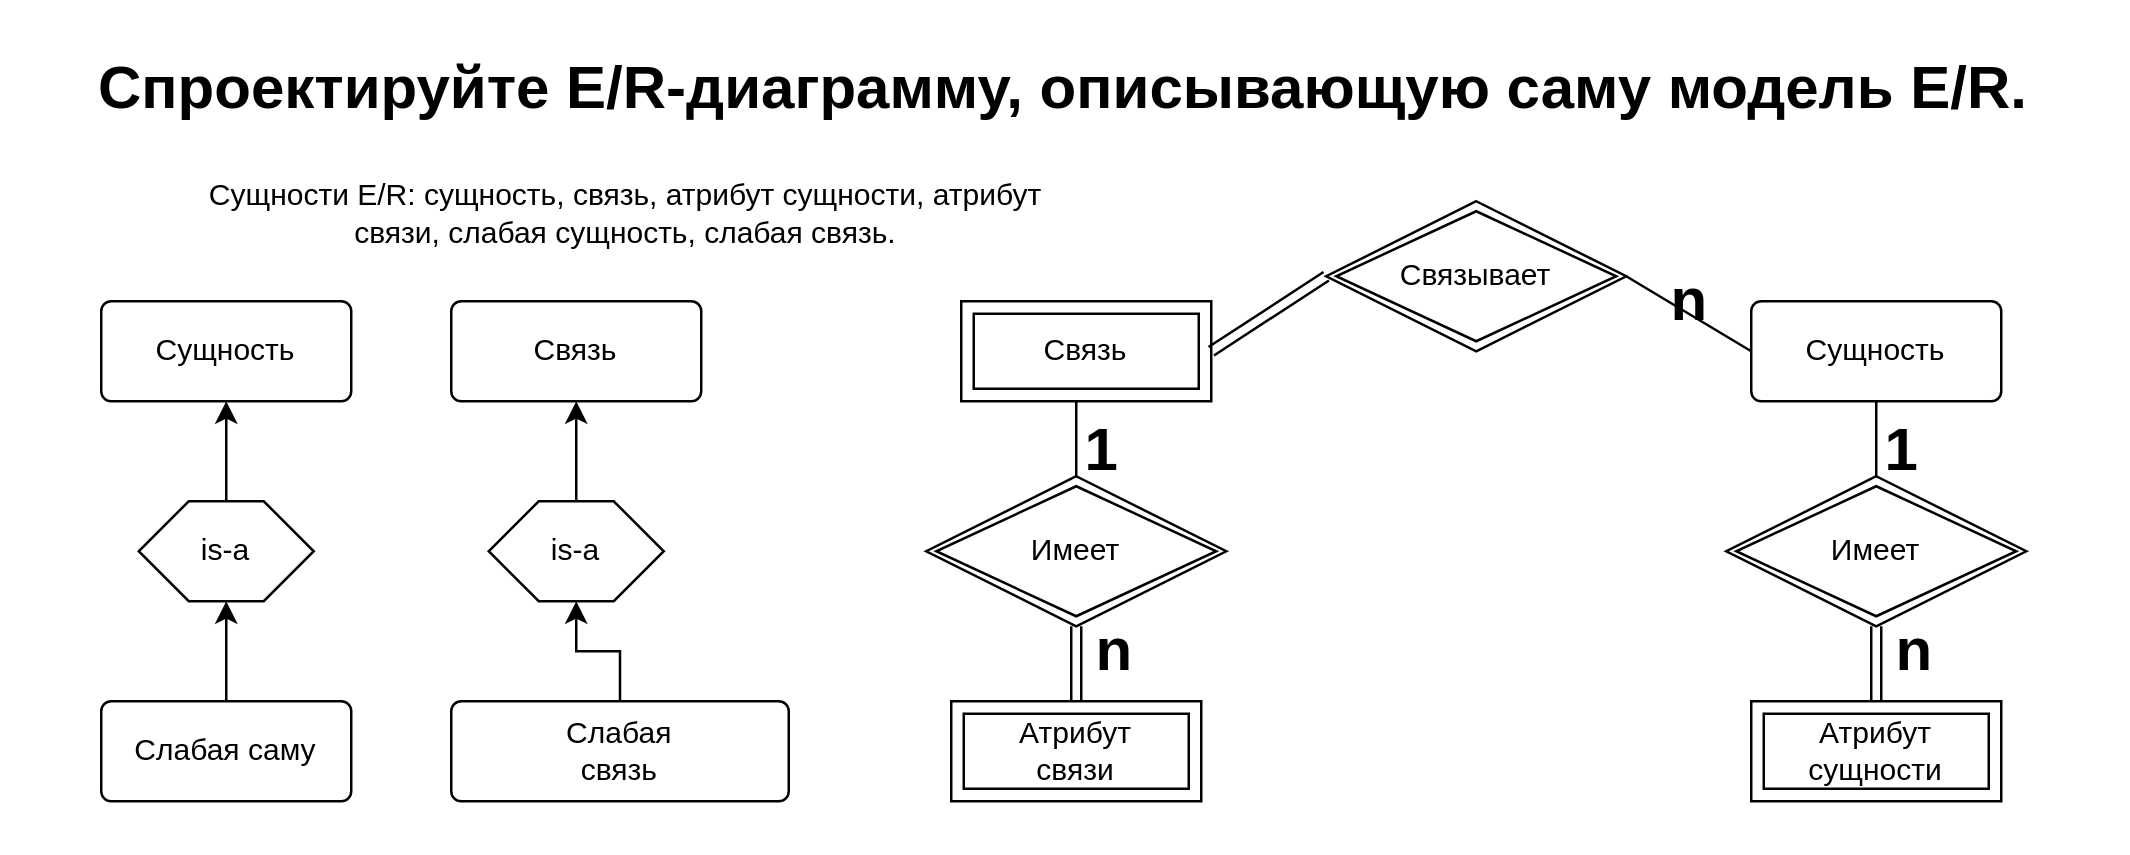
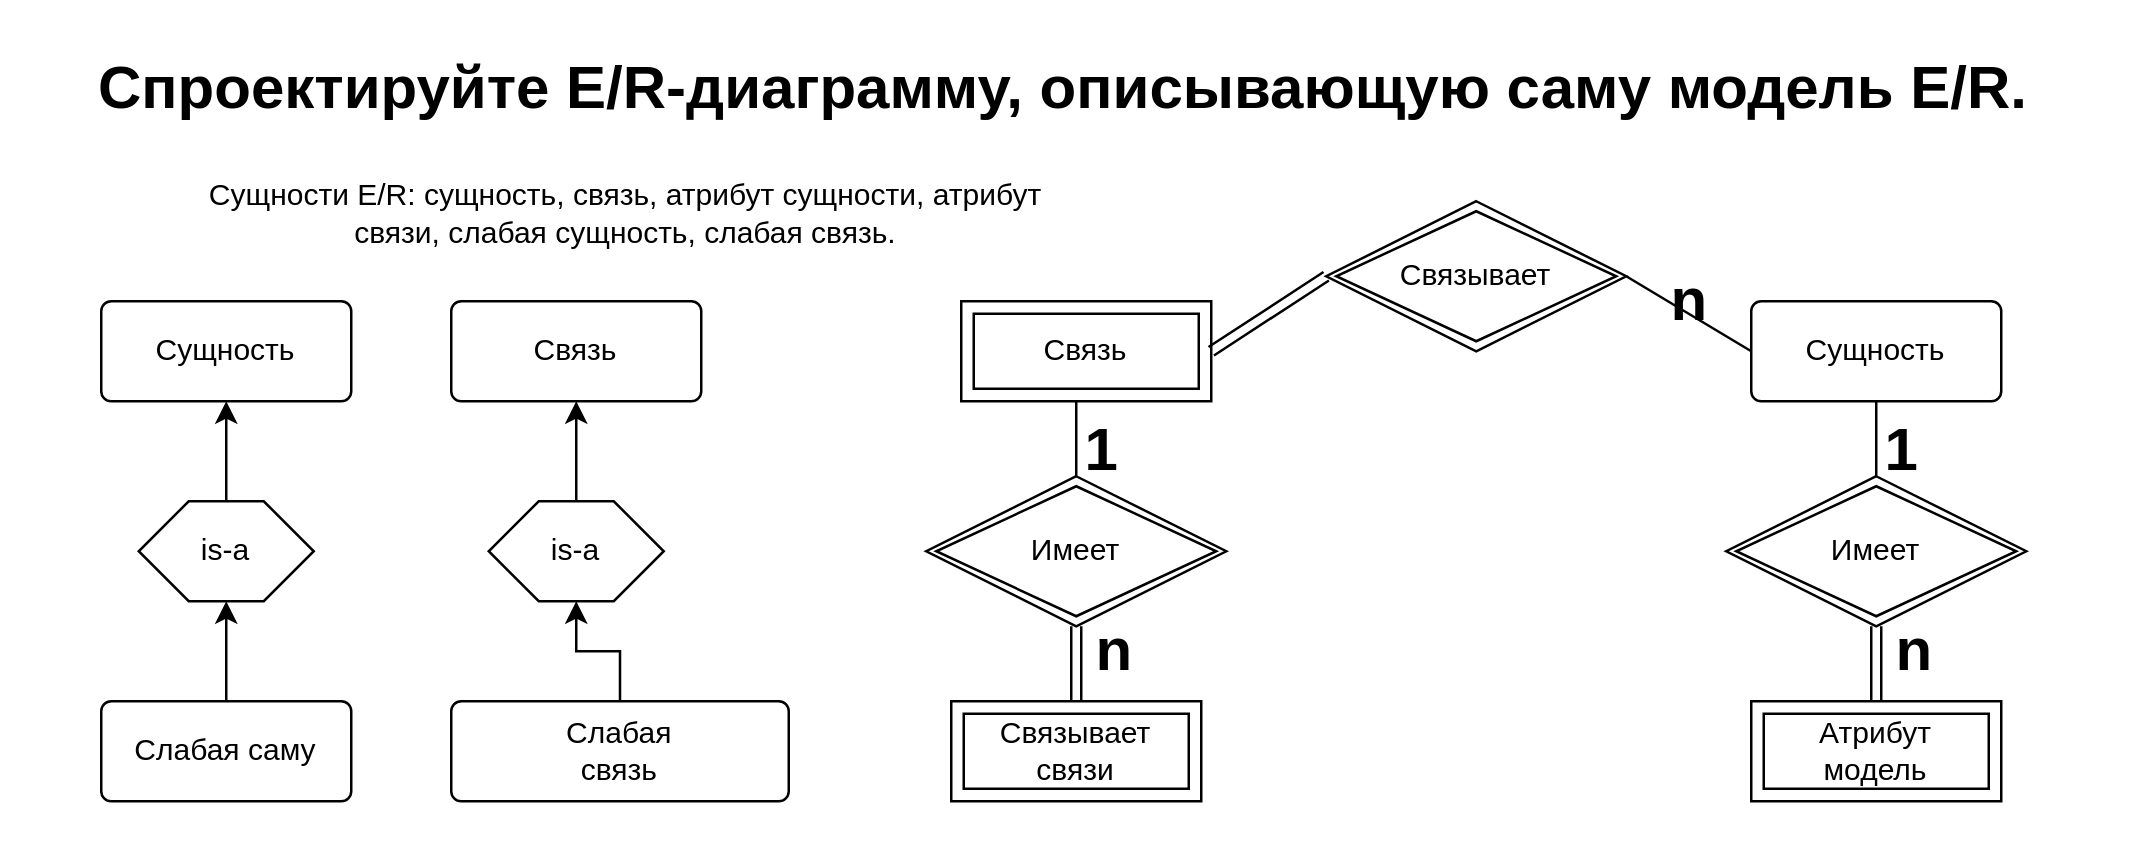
  <mxCell id="0" />
  <mxCell id="1" parent="0" />
  <mxCell id="2" style="edgeStyle=orthogonalEdgeStyle;rounded=0;orthogonalLoop=1;jettySize=auto;html=1;exitX=0.5;exitY=0;exitDx=0;exitDy=0;entryX=0.5;entryY=1;entryDx=0;entryDy=0;" edge="1" parent="1" source="3" target="8"><mxGeometry relative="1" as="geometry" /></mxCell>
  <mxCell id="3" value="Слабая саму" style="rounded=1;arcSize=10;whiteSpace=wrap;html=1;align=center;" vertex="1" parent="1"><mxGeometry x="40" y="280" width="100" height="40" as="geometry" /></mxCell>
  <mxCell id="4" value="Сущность" style="rounded=1;arcSize=10;whiteSpace=wrap;html=1;align=center;" vertex="1" parent="1"><mxGeometry x="40" y="120" width="100" height="40" as="geometry" /></mxCell>
  <mxCell id="5" value="&lt;h1&gt;Спроектируйте E/R-диаграмму, описывающую саму модель E/R.&lt;/h1&gt;" style="text;html=1;align=center;verticalAlign=middle;whiteSpace=wrap;rounded=0;" vertex="1" parent="1"><mxGeometry y="20" width="810" height="30" as="geometry" x="20" /></mxCell>
  <mxCell id="6" value="&lt;p class=&quot;MsoNormal&quot;&gt;Сущности E/R: сущность, связь, атрибут сущности, атрибут&lt;br&gt;связи, слабая сущность, слабая связь.&lt;/p&gt;" style="text;html=1;align=center;verticalAlign=middle;whiteSpace=wrap;rounded=0;" vertex="1" parent="1"><mxGeometry y="70" width="460" height="30" as="geometry" x="20" /></mxCell>
  <mxCell id="7" style="edgeStyle=orthogonalEdgeStyle;rounded=0;orthogonalLoop=1;jettySize=auto;html=1;exitX=0.5;exitY=0;exitDx=0;exitDy=0;entryX=0.5;entryY=1;entryDx=0;entryDy=0;" edge="1" parent="1" source="8" target="4"><mxGeometry relative="1" as="geometry" /></mxCell>
  <mxCell id="8" value="is-a" style="shape=hexagon;perimeter=hexagonPerimeter2;whiteSpace=wrap;html=1;fixedSize=1;" vertex="1" parent="1"><mxGeometry x="55" y="200" width="70" height="40" as="geometry" /></mxCell>
  <mxCell id="9" value="Сущность" style="rounded=1;arcSize=10;whiteSpace=wrap;html=1;align=center;" vertex="1" parent="1"><mxGeometry x="700" y="120" width="100" height="40" as="geometry" /></mxCell>
  <mxCell id="10" value="Имеет" style="shape=rhombus;double=1;perimeter=rhombusPerimeter;whiteSpace=wrap;html=1;align=center;" vertex="1" parent="1"><mxGeometry x="690" y="190" width="120" height="60" as="geometry" /></mxCell>
- <mxCell id="11" value="Атрибут&lt;div&gt;сущности&lt;/div&gt;" style="shape=ext;margin=3;double=1;whiteSpace=wrap;html=1;align=center;" vertex="1" parent="1"><mxGeometry x="700" y="280" width="100" height="40" as="geometry" /></mxCell>
+ <mxCell id="11" value="Атрибут&lt;div&gt;модель&lt;/div&gt;" style="shape=ext;margin=3;double=1;whiteSpace=wrap;html=1;align=center;" vertex="1" parent="1"><mxGeometry x="700" y="280" width="100" height="40" as="geometry" /></mxCell>
  <mxCell id="12" style="edgeStyle=orthogonalEdgeStyle;rounded=0;orthogonalLoop=1;jettySize=auto;html=1;exitX=0.5;exitY=0;exitDx=0;exitDy=0;entryX=0.5;entryY=1;entryDx=0;entryDy=0;" edge="1" parent="1" source="13" target="16"><mxGeometry relative="1" as="geometry" /></mxCell>
  <mxCell id="13" value="Слабая&lt;div&gt;связь&lt;/div&gt;" style="rounded=1;arcSize=10;whiteSpace=wrap;html=1;align=center;" vertex="1" parent="1"><mxGeometry x="180" y="280" width="135" height="40" as="geometry" /></mxCell>
  <mxCell id="14" value="Связь" style="rounded=1;arcSize=10;whiteSpace=wrap;html=1;align=center;" vertex="1" parent="1"><mxGeometry x="180" y="120" width="100" height="40" as="geometry" /></mxCell>
  <mxCell id="15" style="edgeStyle=orthogonalEdgeStyle;rounded=0;orthogonalLoop=1;jettySize=auto;html=1;exitX=0.5;exitY=0;exitDx=0;exitDy=0;entryX=0.5;entryY=1;entryDx=0;entryDy=0;" edge="1" parent="1" source="16" target="14"><mxGeometry relative="1" as="geometry" /></mxCell>
  <mxCell id="16" value="is-a" style="shape=hexagon;perimeter=hexagonPerimeter2;whiteSpace=wrap;html=1;fixedSize=1;" vertex="1" parent="1"><mxGeometry x="195" y="200" width="70" height="40" as="geometry" /></mxCell>
  <mxCell id="17" value="Связь" style="shape=ext;margin=3;double=1;whiteSpace=wrap;html=1;align=center;" vertex="1" parent="1"><mxGeometry x="384" y="120" width="100" height="40" as="geometry" /></mxCell>
  <mxCell id="18" value="Связывает" style="shape=rhombus;double=1;perimeter=rhombusPerimeter;whiteSpace=wrap;html=1;align=center;" vertex="1" parent="1"><mxGeometry x="530" y="80" width="120" height="60" as="geometry" /></mxCell>
  <mxCell id="19" value="" style="shape=link;html=1;rounded=0;exitX=1;exitY=0.5;exitDx=0;exitDy=0;entryX=0;entryY=0.5;entryDx=0;entryDy=0;" edge="1" parent="1" source="17" target="18"><mxGeometry width="100" relative="1" as="geometry"><mxPoint x="500" y="230" as="sourcePoint" /><mxPoint x="600" y="230" as="targetPoint" /></mxGeometry></mxCell>
  <mxCell id="20" value="" style="endArrow=none;html=1;rounded=0;entryX=0;entryY=0.5;entryDx=0;entryDy=0;exitX=1;exitY=0.5;exitDx=0;exitDy=0;" edge="1" parent="1" source="18" target="9"><mxGeometry width="50" height="50" relative="1" as="geometry"><mxPoint x="660" y="220" as="sourcePoint" /><mxPoint x="710" y="170" as="targetPoint" /></mxGeometry></mxCell>
- <mxCell id="21" value="Атрибут&lt;div&gt;связи&lt;/div&gt;" style="shape=ext;margin=3;double=1;whiteSpace=wrap;html=1;align=center;" vertex="1" parent="1"><mxGeometry x="380" y="280" width="100" height="40" as="geometry" /></mxCell>
+ <mxCell id="21" value="Связывает&lt;div&gt;связи&lt;/div&gt;" style="shape=ext;margin=3;double=1;whiteSpace=wrap;html=1;align=center;" vertex="1" parent="1"><mxGeometry x="380" y="280" width="100" height="40" as="geometry" /></mxCell>
  <mxCell id="22" value="" style="endArrow=none;html=1;rounded=0;entryX=0.5;entryY=1;entryDx=0;entryDy=0;exitX=0.5;exitY=0;exitDx=0;exitDy=0;" edge="1" parent="1" source="10" target="9"><mxGeometry width="50" height="50" relative="1" as="geometry"><mxPoint x="550" y="250" as="sourcePoint" /><mxPoint x="600" y="200" as="targetPoint" /></mxGeometry></mxCell>
  <mxCell id="23" value="" style="shape=link;html=1;rounded=0;entryX=0.5;entryY=1;entryDx=0;entryDy=0;exitX=0.5;exitY=0;exitDx=0;exitDy=0;" edge="1" parent="1" source="11" target="10"><mxGeometry width="100" relative="1" as="geometry"><mxPoint x="520" y="220" as="sourcePoint" /><mxPoint x="620" y="220" as="targetPoint" /></mxGeometry></mxCell>
  <mxCell id="24" value="Имеет" style="shape=rhombus;double=1;perimeter=rhombusPerimeter;whiteSpace=wrap;html=1;align=center;" vertex="1" parent="1"><mxGeometry x="370" y="190" width="120" height="60" as="geometry" /></mxCell>
  <mxCell id="25" value="" style="endArrow=none;html=1;rounded=0;entryX=0.5;entryY=1;entryDx=0;entryDy=0;exitX=0.5;exitY=0;exitDx=0;exitDy=0;" edge="1" parent="1" source="24"><mxGeometry width="50" height="50" relative="1" as="geometry"><mxPoint x="230" y="250" as="sourcePoint" /><mxPoint x="430" y="160" as="targetPoint" /></mxGeometry></mxCell>
  <mxCell id="26" value="" style="shape=link;html=1;rounded=0;entryX=0.5;entryY=1;entryDx=0;entryDy=0;exitX=0.5;exitY=0;exitDx=0;exitDy=0;" edge="1" parent="1" target="24"><mxGeometry width="100" relative="1" as="geometry"><mxPoint x="430" y="280" as="sourcePoint" /><mxPoint x="300" y="220" as="targetPoint" /></mxGeometry></mxCell>
  <mxCell id="27" value="n" style="text;strokeColor=none;fillColor=none;html=1;fontSize=24;fontStyle=1;verticalAlign=middle;align=center;" vertex="1" parent="1"><mxGeometry x="430" y="240" width="30" height="40" as="geometry" /></mxCell>
  <mxCell id="28" value="1" style="text;strokeColor=none;fillColor=none;html=1;fontSize=24;fontStyle=1;verticalAlign=middle;align=center;" vertex="1" parent="1"><mxGeometry x="430" y="160" width="20" height="40" as="geometry" /></mxCell>
  <mxCell id="29" value="n" style="text;strokeColor=none;fillColor=none;html=1;fontSize=24;fontStyle=1;verticalAlign=middle;align=center;" vertex="1" parent="1"><mxGeometry x="660" y="100" width="30" height="40" as="geometry" /></mxCell>
  <mxCell id="30" value="1" style="text;strokeColor=none;fillColor=none;html=1;fontSize=24;fontStyle=1;verticalAlign=middle;align=center;" vertex="1" parent="1"><mxGeometry x="750" y="160" width="20" height="40" as="geometry" /></mxCell>
  <mxCell id="31" value="n" style="text;strokeColor=none;fillColor=none;html=1;fontSize=24;fontStyle=1;verticalAlign=middle;align=center;" vertex="1" parent="1"><mxGeometry x="750" y="240" width="30" height="40" as="geometry" /></mxCell>
